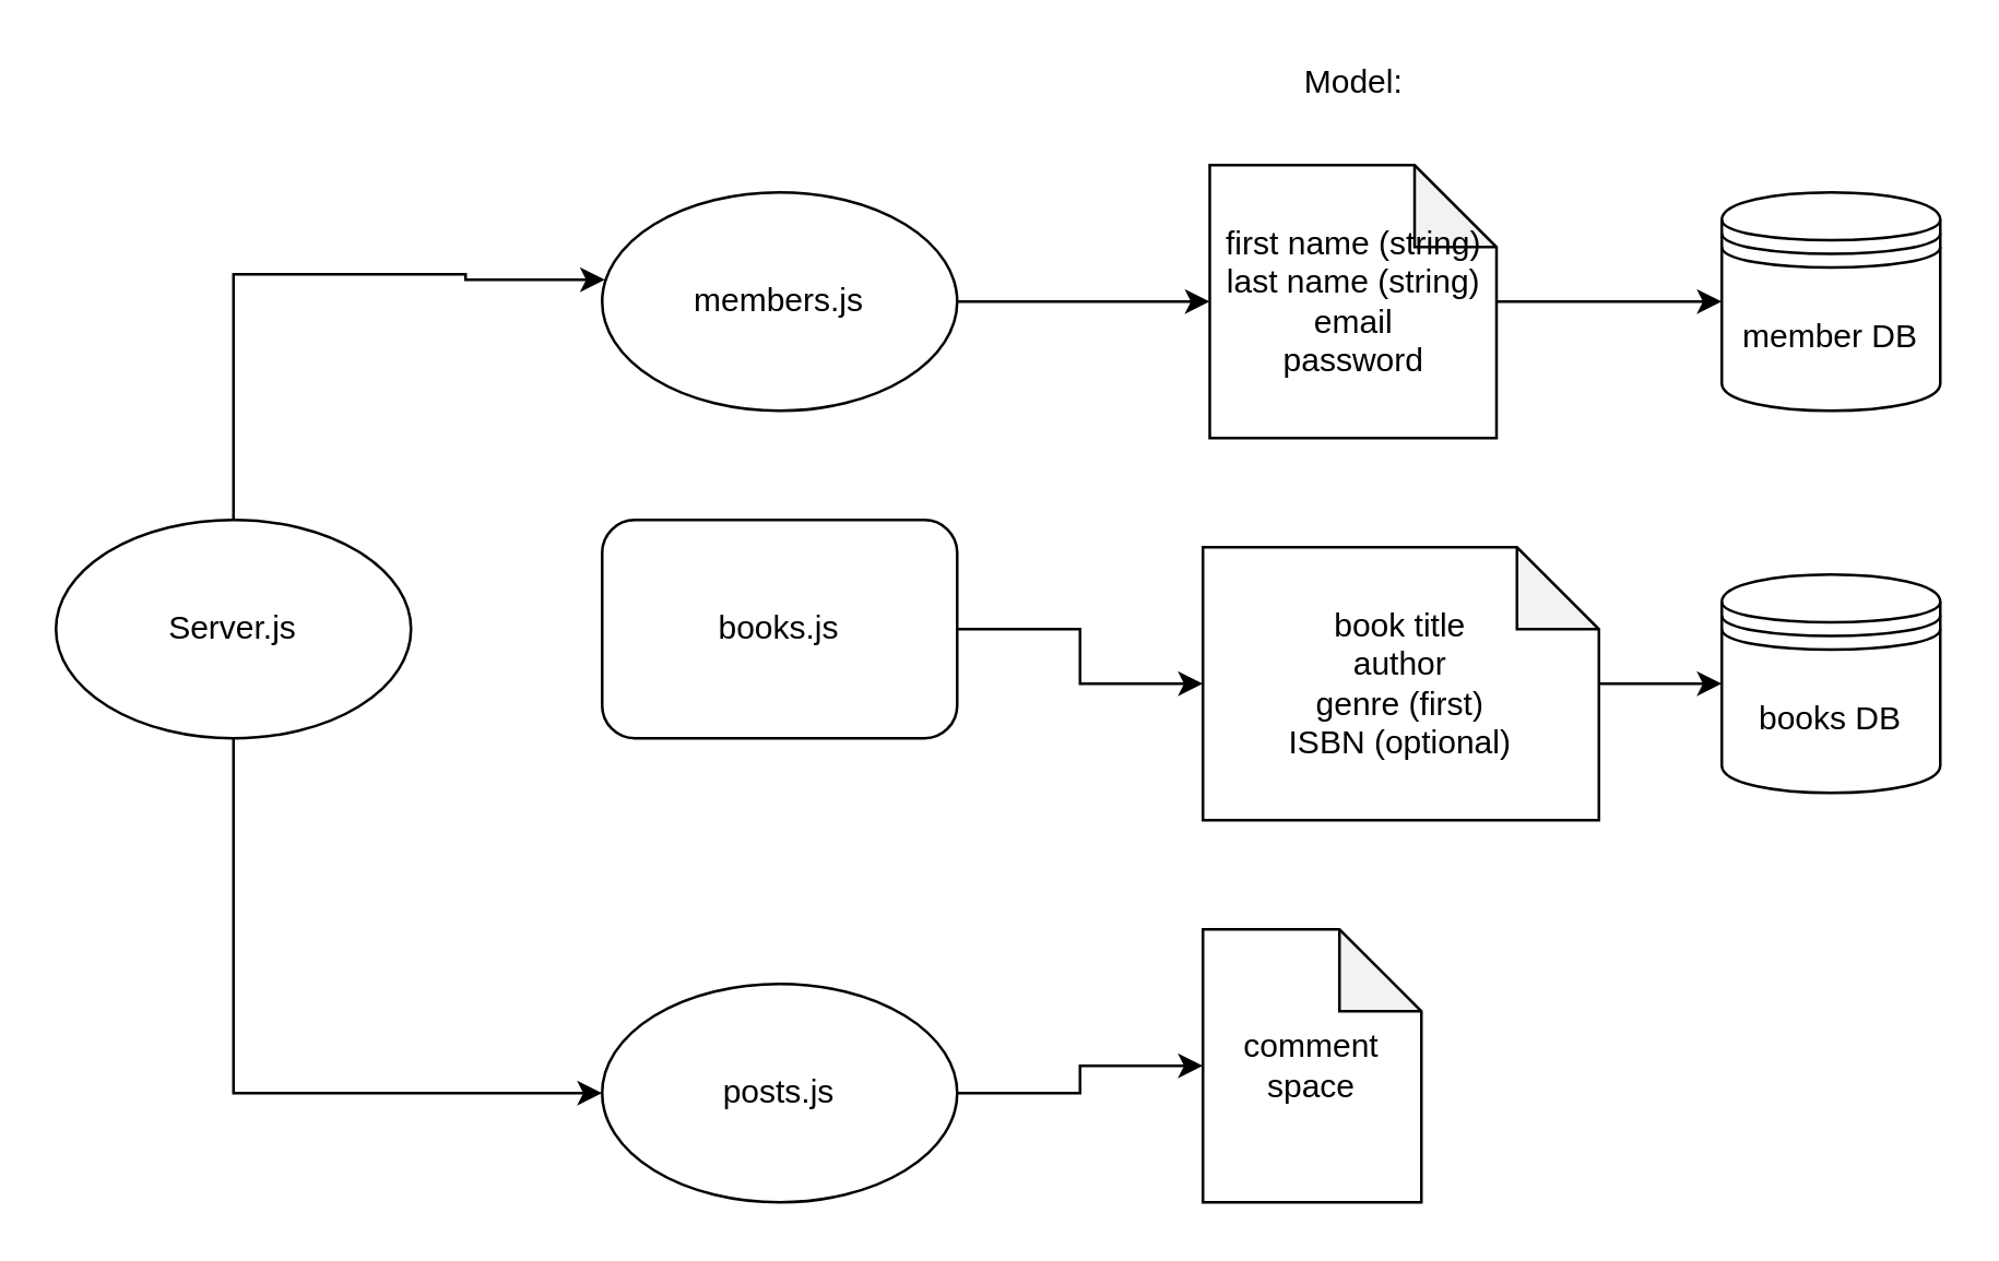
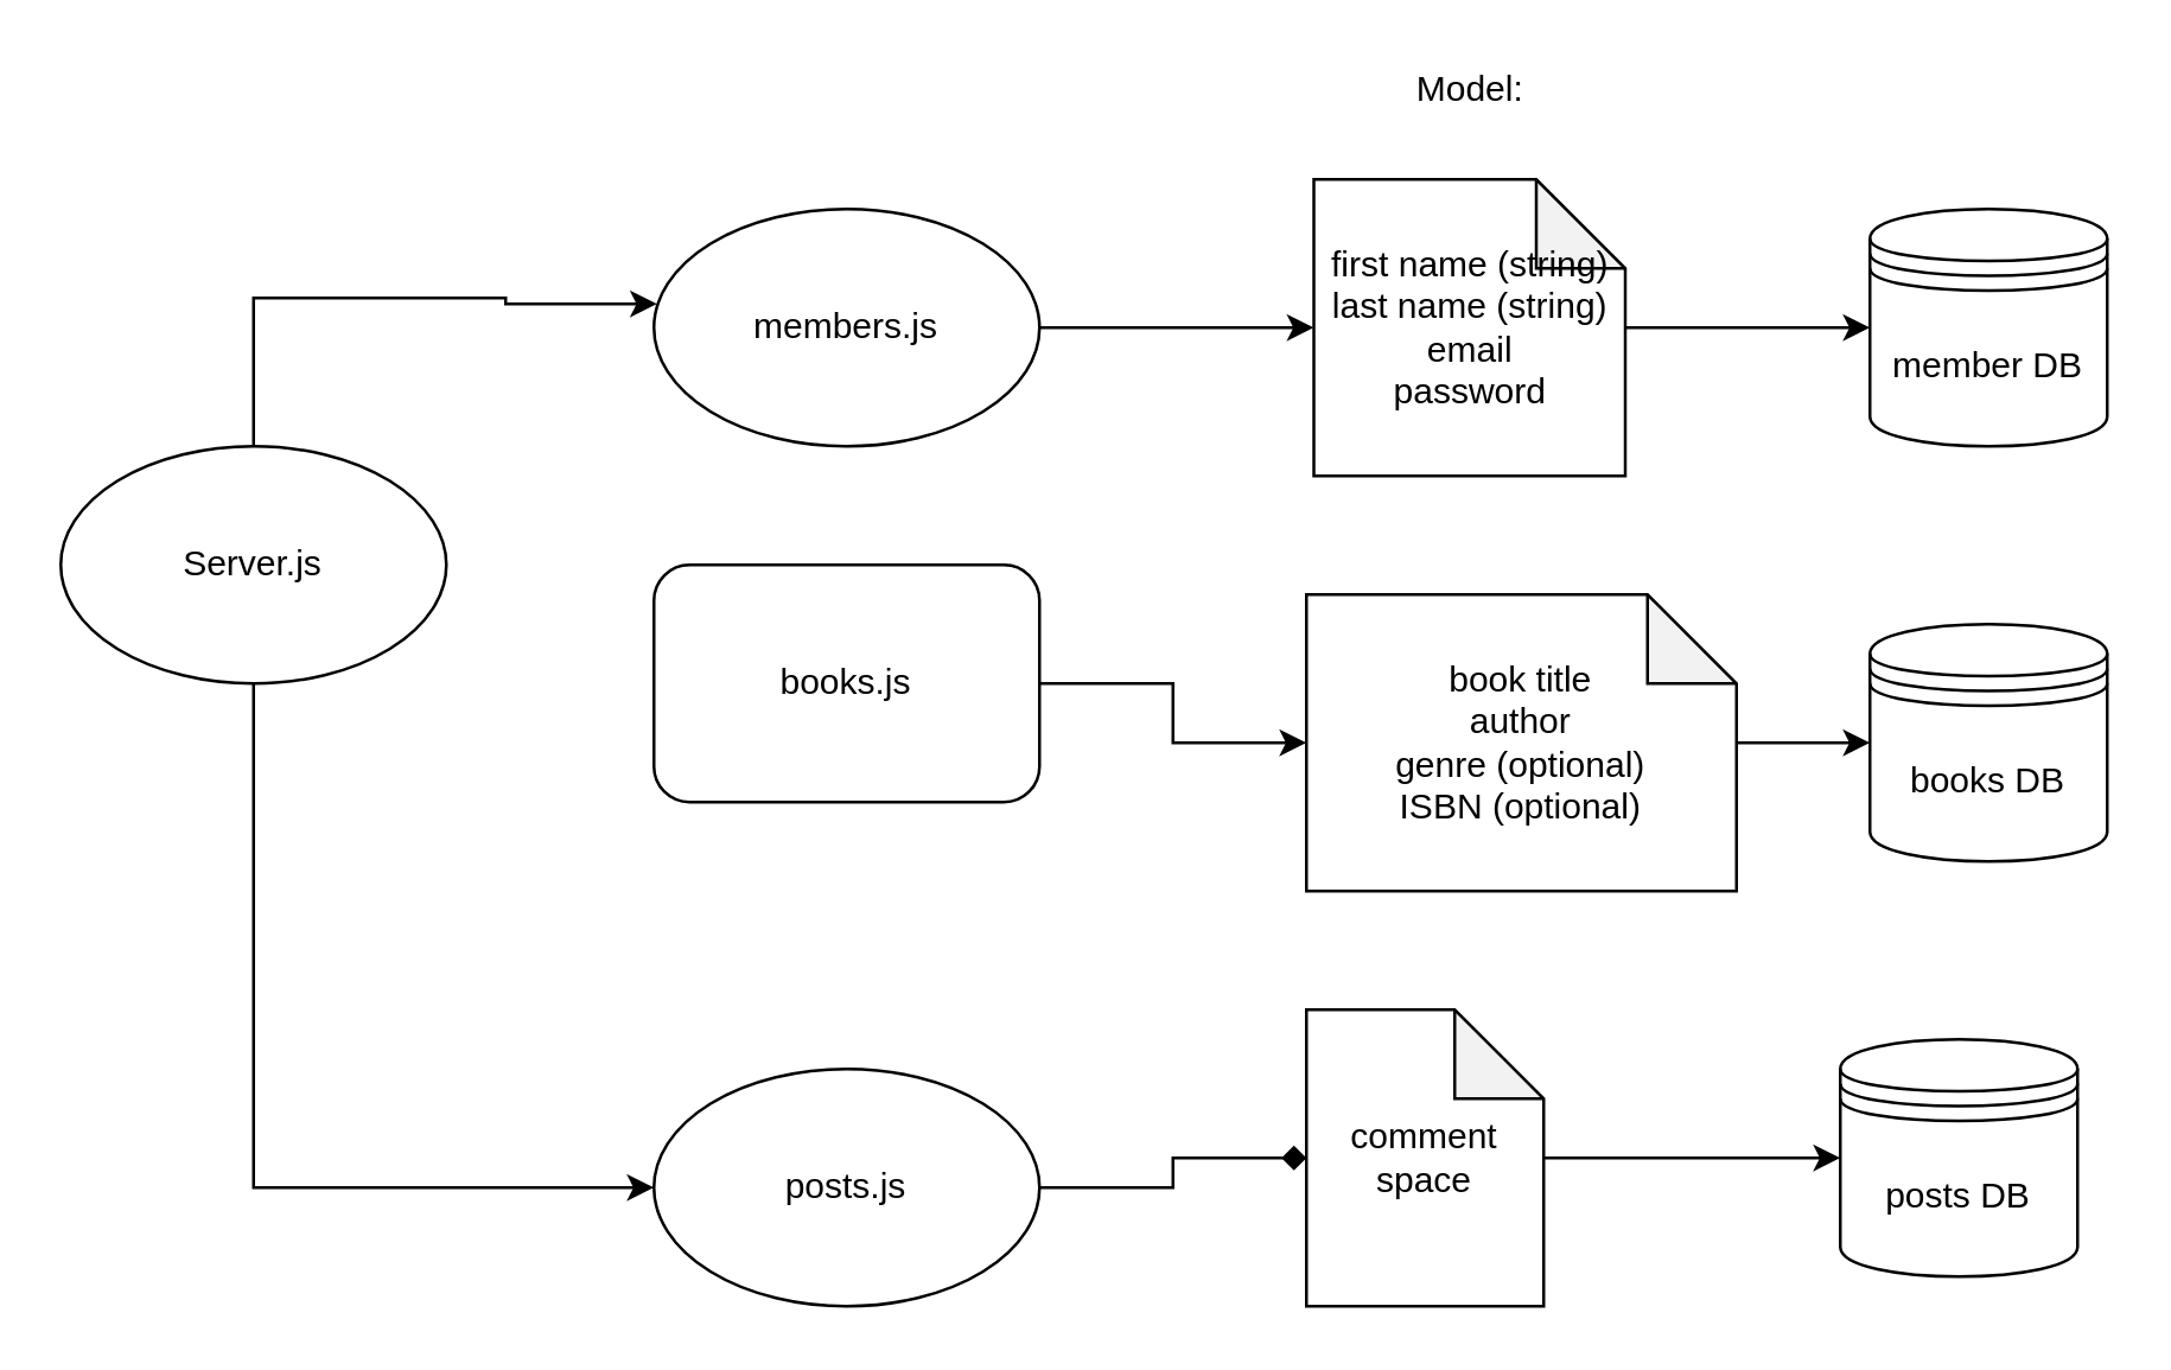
  <mxCell id="0" />
  <mxCell id="1" parent="0" />
  <mxCell id="2" style="edgeStyle=orthogonalEdgeStyle;rounded=0;orthogonalLoop=1;jettySize=auto;html=1;entryX=0.008;entryY=0.4;entryDx=0;entryDy=0;entryPerimeter=0;" parent="1" source="4" target="7" edge="1"><mxGeometry relative="1" as="geometry"><Array as="points"><mxPoint x="85" y="100" /><mxPoint x="170" y="100" /><mxPoint x="170" y="102" /></Array></mxGeometry></mxCell>
  <mxCell id="3" style="edgeStyle=orthogonalEdgeStyle;rounded=0;orthogonalLoop=1;jettySize=auto;html=1;exitX=0.5;exitY=1;exitDx=0;exitDy=0;entryX=0;entryY=0.5;entryDx=0;entryDy=0;" parent="1" source="4" target="18" edge="1"><mxGeometry relative="1" as="geometry" /></mxCell>
- <mxCell id="4" value="Server.js" style="ellipse;whiteSpace=wrap;html=1;" parent="1" vertex="1"><mxGeometry x="20" y="190" width="130" height="80" as="geometry" /></mxCell>
+ <mxCell id="4" value="Server.js" style="ellipse;whiteSpace=wrap;html=1;" parent="1" vertex="1"><mxGeometry x="20" y="150" width="130" height="80" as="geometry" /></mxCell>
  <mxCell id="5" value="&lt;i class=&quot;fab fa-python&quot;&gt;&lt;/i&gt;" style="text;whiteSpace=wrap;html=1;" parent="1" vertex="1"><mxGeometry x="290" y="100" width="30" height="20" as="geometry" /></mxCell>
  <mxCell id="6" value="" style="edgeStyle=orthogonalEdgeStyle;rounded=0;orthogonalLoop=1;jettySize=auto;html=1;" parent="1" source="7" target="11" edge="1"><mxGeometry relative="1" as="geometry" /></mxCell>
  <mxCell id="7" value="members.js" style="ellipse;whiteSpace=wrap;html=1;" parent="1" vertex="1"><mxGeometry x="220" y="70" width="130" height="80" as="geometry" /></mxCell>
  <mxCell id="8" value="" style="edgeStyle=orthogonalEdgeStyle;rounded=0;orthogonalLoop=1;jettySize=auto;html=1;" parent="1" source="9" target="13" edge="1"><mxGeometry relative="1" as="geometry" /></mxCell>
  <mxCell id="9" value="books.js" style="whiteSpace=wrap;html=1;rounded=1;" parent="1" vertex="1"><mxGeometry x="220" y="190" width="130" height="80" as="geometry" /></mxCell>
  <mxCell id="10" style="edgeStyle=orthogonalEdgeStyle;rounded=0;orthogonalLoop=1;jettySize=auto;html=1;entryX=0;entryY=0.5;entryDx=0;entryDy=0;" parent="1" source="11" target="15" edge="1"><mxGeometry relative="1" as="geometry" /></mxCell>
  <mxCell id="11" value="first name (string)&lt;br&gt;last name (string)&lt;br&gt;email&lt;br&gt;password" style="shape=note;whiteSpace=wrap;html=1;backgroundOutline=1;darkOpacity=0.05;" parent="1" vertex="1"><mxGeometry x="442.5" y="60" width="105" height="100" as="geometry" /></mxCell>
  <mxCell id="12" style="edgeStyle=orthogonalEdgeStyle;rounded=0;orthogonalLoop=1;jettySize=auto;html=1;entryX=0;entryY=0.5;entryDx=0;entryDy=0;" parent="1" source="13" target="16" edge="1"><mxGeometry relative="1" as="geometry" /></mxCell>
- <mxCell id="13" value="book title&lt;br&gt;author&lt;br&gt;genre (first) &lt;br&gt;ISBN (optional)" style="shape=note;whiteSpace=wrap;html=1;backgroundOutline=1;darkOpacity=0.05;" parent="1" vertex="1"><mxGeometry x="440" y="200" width="145" height="100" as="geometry" /></mxCell>
+ <mxCell id="13" value="book title&lt;br&gt;author&lt;br&gt;genre (optional) &lt;br&gt;ISBN (optional)" style="shape=note;whiteSpace=wrap;html=1;backgroundOutline=1;darkOpacity=0.05;" parent="1" vertex="1"><mxGeometry x="440" y="200" width="145" height="100" as="geometry" /></mxCell>
  <mxCell id="14" value="Model:" style="text;html=1;align=center;verticalAlign=middle;resizable=0;points=[];autosize=1;" parent="1" vertex="1"><mxGeometry x="470" y="20" width="50" height="20" as="geometry" /></mxCell>
  <mxCell id="15" value="member DB&lt;br&gt;" style="shape=datastore;whiteSpace=wrap;html=1;" parent="1" vertex="1"><mxGeometry x="630" y="70" width="80" height="80" as="geometry" /></mxCell>
  <mxCell id="16" value="books DB" style="shape=datastore;whiteSpace=wrap;html=1;" parent="1" vertex="1"><mxGeometry x="630" y="210" width="80" height="80" as="geometry" /></mxCell>
- <mxCell id="17" value="" style="edgeStyle=orthogonalEdgeStyle;rounded=0;orthogonalLoop=1;jettySize=auto;html=1;" parent="1" source="18" target="20" edge="1"><mxGeometry relative="1" as="geometry" /></mxCell>
+ <mxCell id="17" value="" style="edgeStyle=orthogonalEdgeStyle;rounded=0;orthogonalLoop=1;jettySize=auto;html=1;endArrow=diamond;" parent="1" source="18" target="20" edge="1"><mxGeometry relative="1" as="geometry" /></mxCell>
  <mxCell id="18" value="posts.js" style="ellipse;whiteSpace=wrap;html=1;" parent="1" vertex="1"><mxGeometry x="220" y="360" width="130" height="80" as="geometry" /></mxCell>
+ <mxCell id="19" value="" style="edgeStyle=orthogonalEdgeStyle;rounded=0;orthogonalLoop=1;jettySize=auto;html=1;" parent="1" source="20" target="21" edge="1"><mxGeometry relative="1" as="geometry" /></mxCell>
  <mxCell id="20" value="comment space" style="shape=note;whiteSpace=wrap;html=1;backgroundOutline=1;darkOpacity=0.05;" parent="1" vertex="1"><mxGeometry x="440" y="340" width="80" height="100" as="geometry" /></mxCell>
+ <mxCell id="21" value="posts DB" style="shape=datastore;whiteSpace=wrap;html=1;" parent="1" vertex="1"><mxGeometry x="620" y="350" width="80" height="80" as="geometry" /></mxCell>
